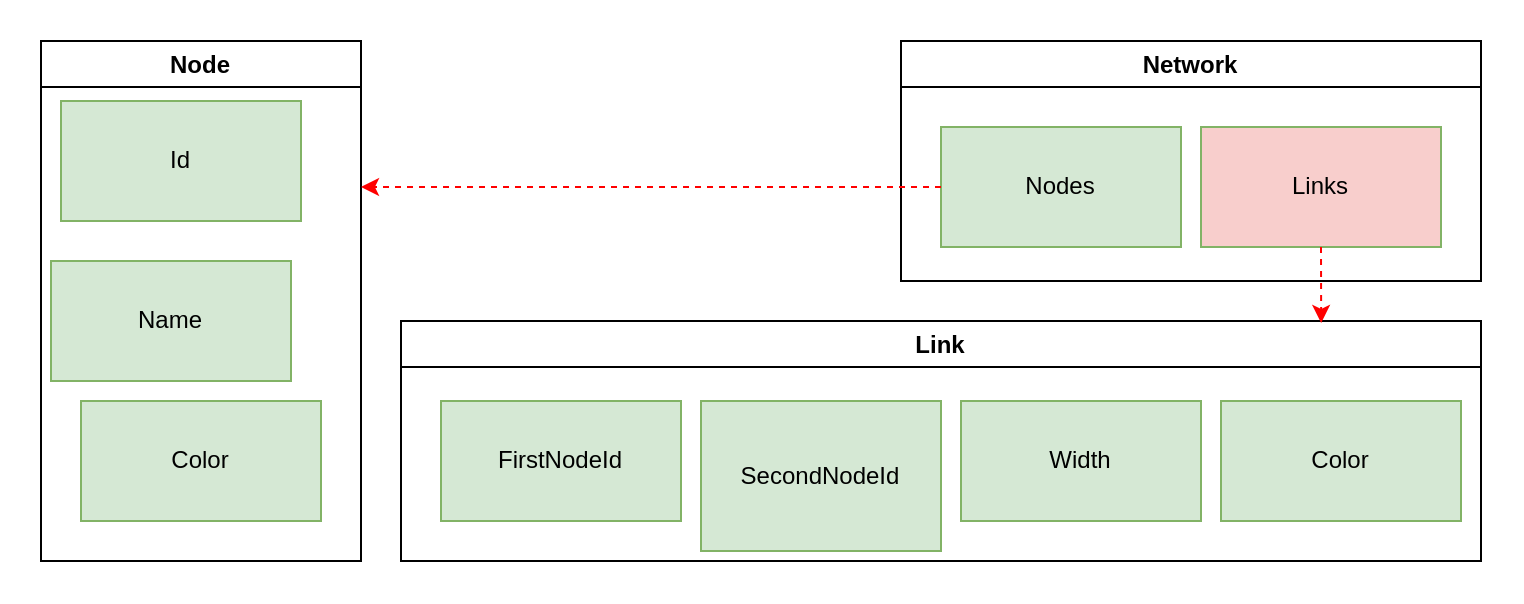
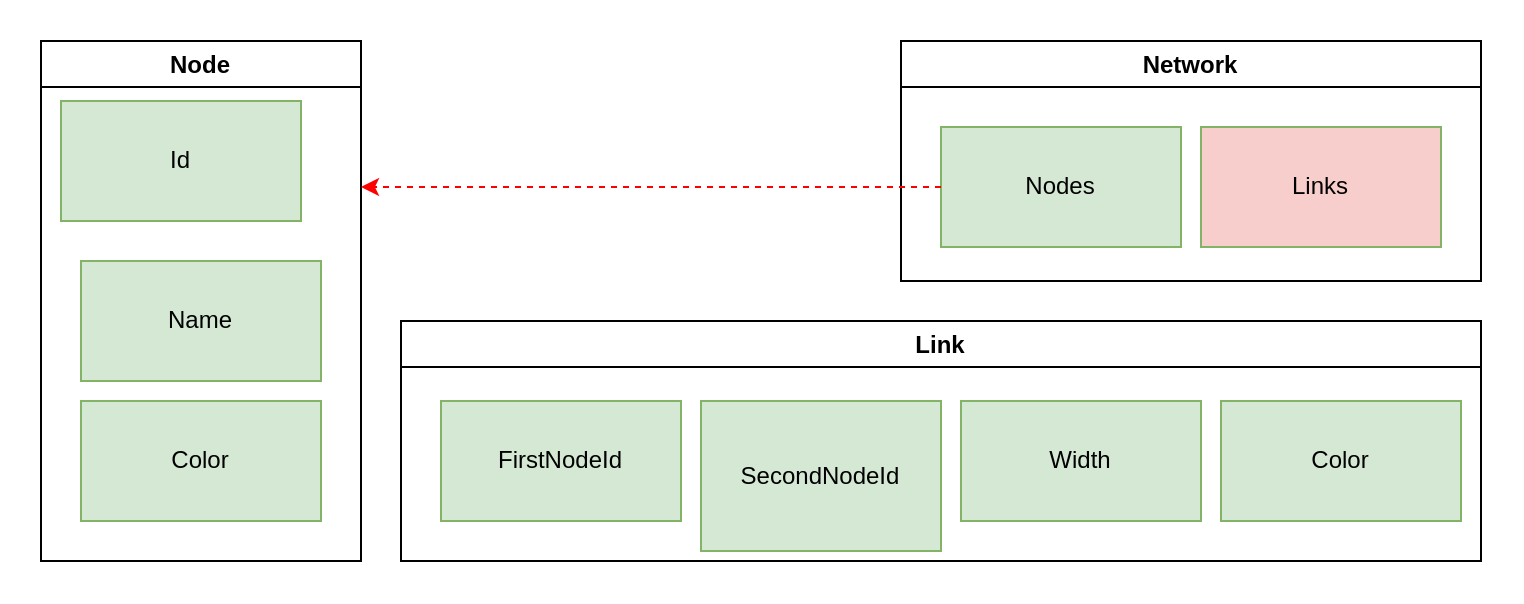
  <mxCell id="0" />
  <mxCell id="1" parent="0" />
  <mxCell id="2" value="" style="group" vertex="1" connectable="0" parent="1"><mxGeometry x="20" y="20" width="720" height="260" as="geometry" /></mxCell>
  <mxCell id="3" value="Network" style="swimlane;" parent="2" vertex="1"><mxGeometry x="430" width="290" height="120" as="geometry" /></mxCell>
  <mxCell id="4" value="Nodes" style="rounded=0;whiteSpace=wrap;html=1;fillColor=#d5e8d4;strokeColor=#82b366;" parent="3" vertex="1"><mxGeometry x="20" y="43" width="120" height="60" as="geometry" /></mxCell>
  <mxCell id="5" value="Links" style="rounded=0;whiteSpace=wrap;html=1;fillColor=#f8cecc;strokeColor=#82b366;" parent="3" vertex="1"><mxGeometry x="150" y="43" width="120" height="60" as="geometry" /></mxCell>
  <mxCell id="6" value="Link" style="swimlane;startSize=23;" parent="2" vertex="1"><mxGeometry x="180" y="140" width="540" height="120" as="geometry" /></mxCell>
  <mxCell id="7" value="FirstNodeId" style="rounded=0;whiteSpace=wrap;html=1;fillColor=#d5e8d4;strokeColor=#82b366;" parent="6" vertex="1"><mxGeometry x="20" y="40" width="120" height="60" as="geometry" /></mxCell>
  <mxCell id="8" value="SecondNodeId" style="rounded=0;whiteSpace=wrap;html=1;fillColor=#d5e8d4;strokeColor=#82b366;" parent="6" vertex="1"><mxGeometry x="150" y="40" width="120" height="75" as="geometry" /></mxCell>
  <mxCell id="9" value="Width" style="rounded=0;whiteSpace=wrap;html=1;fillColor=#d5e8d4;strokeColor=#82b366;" parent="6" vertex="1"><mxGeometry x="280" y="40" width="120" height="60" as="geometry" /></mxCell>
  <mxCell id="10" value="Color" style="rounded=0;whiteSpace=wrap;html=1;fillColor=#d5e8d4;strokeColor=#82b366;" parent="6" vertex="1"><mxGeometry x="410" y="40" width="120" height="60" as="geometry" /></mxCell>
  <mxCell id="11" value="Node" style="swimlane;" parent="2" vertex="1"><mxGeometry width="160" height="260" as="geometry" /></mxCell>
  <mxCell id="12" value="Id" style="rounded=0;whiteSpace=wrap;html=1;fillColor=#d5e8d4;strokeColor=#82b366;" parent="11" vertex="1"><mxGeometry x="10" y="30" width="120" height="60" as="geometry" /></mxCell>
- <mxCell id="13" value="Name" style="rounded=0;whiteSpace=wrap;html=1;fillColor=#d5e8d4;strokeColor=#82b366;" parent="11" vertex="1"><mxGeometry x="5" y="110" width="120" height="60" as="geometry" /></mxCell>
+ <mxCell id="13" value="Name" style="rounded=0;whiteSpace=wrap;html=1;fillColor=#d5e8d4;strokeColor=#82b366;" parent="11" vertex="1"><mxGeometry x="20" y="110" width="120" height="60" as="geometry" /></mxCell>
  <mxCell id="14" value="Color" style="rounded=0;whiteSpace=wrap;html=1;fillColor=#d5e8d4;strokeColor=#82b366;" parent="11" vertex="1"><mxGeometry x="20" y="180" width="120" height="60" as="geometry" /></mxCell>
  <mxCell id="15" style="edgeStyle=orthogonalEdgeStyle;rounded=0;orthogonalLoop=1;jettySize=auto;html=1;exitX=0;exitY=0.5;exitDx=0;exitDy=0;dashed=1;strokeColor=#FF0000;" parent="2" source="4" edge="1"><mxGeometry relative="1" as="geometry"><mxPoint x="160" y="73" as="targetPoint" /></mxGeometry></mxCell>
- <mxCell id="16" style="edgeStyle=none;rounded=0;orthogonalLoop=1;jettySize=auto;html=1;exitX=0.5;exitY=1;exitDx=0;exitDy=0;entryX=0.852;entryY=0.008;entryDx=0;entryDy=0;entryPerimeter=0;dashed=1;strokeColor=#FF0000;" parent="2" source="5" target="6" edge="1"><mxGeometry relative="1" as="geometry" /></mxCell>
